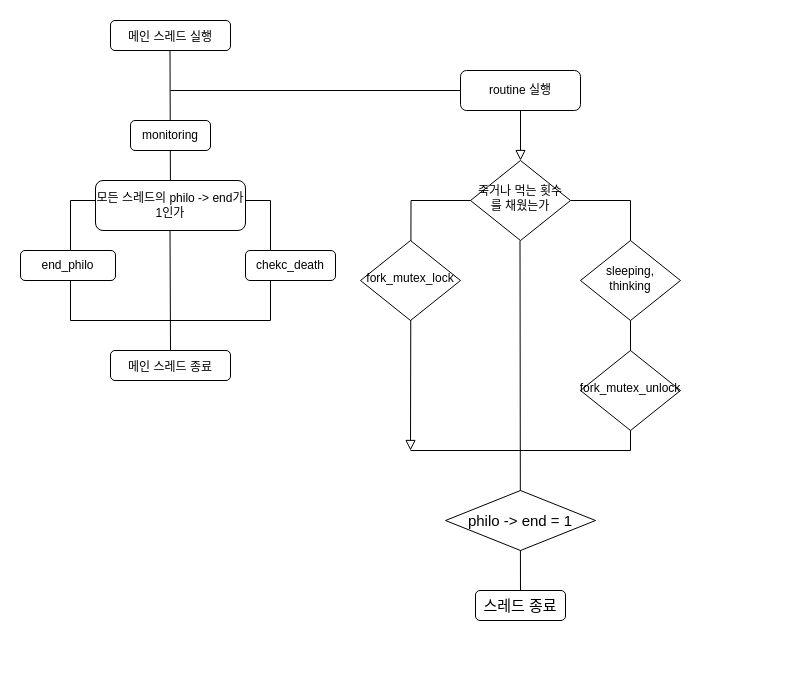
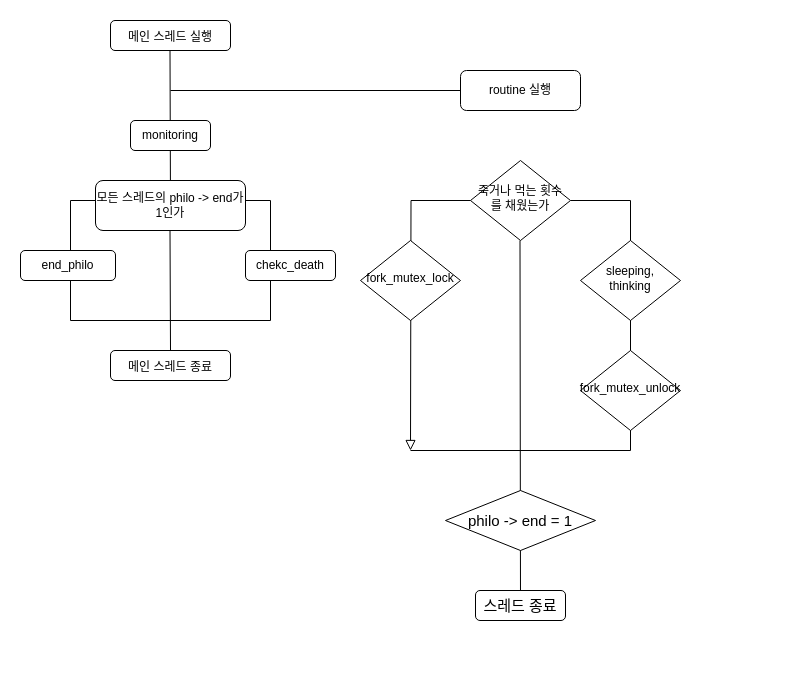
  <mxCell id="0" />
  <mxCell id="1" parent="0" />
  <mxCell id="2" value="&lt;font style=&quot;font-size: 12px;&quot;&gt;메인 스레드 실행&lt;/font&gt;" style="rounded=1;whiteSpace=wrap;html=1;fontSize=15;" parent="1" vertex="1"><mxGeometry x="110" y="20" width="120" height="30" as="geometry" /></mxCell>
  <mxCell id="3" value="" style="endArrow=none;html=1;rounded=0;fontSize=15;" parent="1" edge="1"><mxGeometry width="50" height="50" relative="1" as="geometry"><mxPoint x="170" y="210" as="sourcePoint" /><mxPoint x="169.5" y="50" as="targetPoint" /></mxGeometry></mxCell>
  <mxCell id="4" value="monitoring" style="rounded=1;whiteSpace=wrap;html=1;fontSize=12;" parent="1" vertex="1"><mxGeometry x="130" y="120" width="80" height="30" as="geometry" /></mxCell>
  <mxCell id="5" value="" style="swimlane;startSize=0;fontSize=12;" parent="1" vertex="1"><mxGeometry x="70" y="200" width="200" height="120" as="geometry" /></mxCell>
  <mxCell id="6" value="chekc_death" style="rounded=1;whiteSpace=wrap;html=1;fontSize=12;" parent="5" vertex="1"><mxGeometry x="175" y="50" width="90" height="30" as="geometry" /></mxCell>
  <mxCell id="7" value="" style="endArrow=none;html=1;rounded=0;fontSize=12;entryX=0.5;entryY=0;entryDx=0;entryDy=0;" parent="5" edge="1" target="10"><mxGeometry width="50" height="50" relative="1" as="geometry"><mxPoint x="99.5" y="30" as="sourcePoint" /><mxPoint x="100" y="260" as="targetPoint" /></mxGeometry></mxCell>
  <mxCell id="8" value="end_philo" style="rounded=1;whiteSpace=wrap;html=1;fontSize=12;" parent="5" vertex="1"><mxGeometry x="-50" y="50" width="95" height="30" as="geometry" /></mxCell>
  <mxCell id="9" value="모든 스레드의 philo -&amp;gt; end가 1인가" style="rounded=1;whiteSpace=wrap;html=1;fontSize=12;" parent="1" vertex="1"><mxGeometry x="95" y="180" width="150" height="50" as="geometry" /></mxCell>
  <mxCell id="10" value="&lt;font style=&quot;font-size: 12px;&quot;&gt;메인 스레드 종료&lt;/font&gt;" style="rounded=1;whiteSpace=wrap;html=1;fontSize=15;" parent="1" vertex="1"><mxGeometry x="110" y="350" width="120" height="30" as="geometry" /></mxCell>
  <mxCell id="11" value="" style="endArrow=none;html=1;rounded=0;fontSize=12;" parent="1" edge="1"><mxGeometry width="50" height="50" relative="1" as="geometry"><mxPoint x="170" y="90" as="sourcePoint" /><mxPoint x="470" y="90" as="targetPoint" /></mxGeometry></mxCell>
  <mxCell id="12" value="" style="group" parent="1" vertex="1" connectable="0"><mxGeometry x="360" y="70" width="410" height="605" as="geometry" /></mxCell>
  <mxCell id="13" value="" style="edgeStyle=orthogonalEdgeStyle;rounded=0;html=1;jettySize=auto;orthogonalLoop=1;fontSize=11;endArrow=none;endFill=0;endSize=8;strokeWidth=1;shadow=0;labelBackgroundColor=none;" parent="12" source="17" edge="1"><mxGeometry y="10" relative="1" as="geometry"><mxPoint as="offset" /><mxPoint x="210" y="130" as="sourcePoint" /><mxPoint x="50" y="380" as="targetPoint" /><Array as="points"><mxPoint x="270" y="130" /><mxPoint x="270" y="380" /></Array></mxGeometry></mxCell>
  <mxCell id="14" value="routine 실행" style="rounded=1;whiteSpace=wrap;html=1;fontSize=12;glass=0;strokeWidth=1;shadow=0;" parent="12" vertex="1"><mxGeometry x="100" width="120" height="40" as="geometry" /></mxCell>
  <mxCell id="15" value="" style="group" parent="12" vertex="1" connectable="0"><mxGeometry y="90" width="410" height="515" as="geometry" /></mxCell>
  <mxCell id="16" value="sleeping, thinking" style="rhombus;whiteSpace=wrap;html=1;shadow=0;fontFamily=Helvetica;fontSize=12;align=center;strokeWidth=1;spacing=6;spacingTop=-4;" parent="15" vertex="1"><mxGeometry x="220" y="80" width="100" height="80" as="geometry" /></mxCell>
  <mxCell id="17" value="죽거나 먹는 횟수를 채웠는가" style="rhombus;whiteSpace=wrap;html=1;shadow=0;fontFamily=Helvetica;fontSize=12;align=center;strokeWidth=1;spacing=6;spacingTop=-4;" parent="15" vertex="1"><mxGeometry x="110" width="100" height="80" as="geometry" /></mxCell>
  <mxCell id="18" value="" style="rounded=0;html=1;jettySize=auto;orthogonalLoop=1;fontSize=11;endArrow=block;endFill=0;endSize=8;strokeWidth=1;shadow=0;labelBackgroundColor=none;edgeStyle=orthogonalEdgeStyle;" parent="15" source="17" edge="1"><mxGeometry y="20" relative="1" as="geometry"><mxPoint as="offset" /><mxPoint x="50" y="290" as="targetPoint" /></mxGeometry></mxCell>
  <mxCell id="19" value="fork_mutex_unlock" style="rhombus;whiteSpace=wrap;html=1;shadow=0;fontFamily=Helvetica;fontSize=12;align=center;strokeWidth=1;spacing=6;spacingTop=-4;" parent="15" vertex="1"><mxGeometry x="220" y="190" width="100" height="80" as="geometry" /></mxCell>
  <mxCell id="20" value="fork_mutex_lock" style="rhombus;whiteSpace=wrap;html=1;shadow=0;fontFamily=Helvetica;fontSize=12;align=center;strokeWidth=1;spacing=6;spacingTop=-4;" parent="15" vertex="1"><mxGeometry y="80" width="100" height="80" as="geometry" /></mxCell>
  <mxCell id="21" value="" style="endArrow=classic;html=1;rounded=0;fontSize=15;" parent="15" edge="1"><mxGeometry width="50" height="50" relative="1" as="geometry"><mxPoint x="159.5" y="80" as="sourcePoint" /><mxPoint x="160" y="440" as="targetPoint" /></mxGeometry></mxCell>
  <mxCell id="22" value="philo -&amp;gt; end = 1" style="rhombus;whiteSpace=wrap;html=1;fontSize=15;" parent="15" vertex="1"><mxGeometry x="85" y="330" width="150" height="60" as="geometry" /></mxCell>
  <mxCell id="23" value="스레드 종료" style="rounded=1;whiteSpace=wrap;html=1;fontSize=15;" parent="15" vertex="1"><mxGeometry x="115" y="430" width="90" height="30" as="geometry" /></mxCell>
- <mxCell id="24" value="" style="rounded=0;html=1;jettySize=auto;orthogonalLoop=1;fontSize=11;endArrow=block;endFill=0;endSize=8;strokeWidth=1;shadow=0;labelBackgroundColor=none;edgeStyle=orthogonalEdgeStyle;" parent="12" source="14" target="17" edge="1"><mxGeometry relative="1" as="geometry" /></mxCell>
